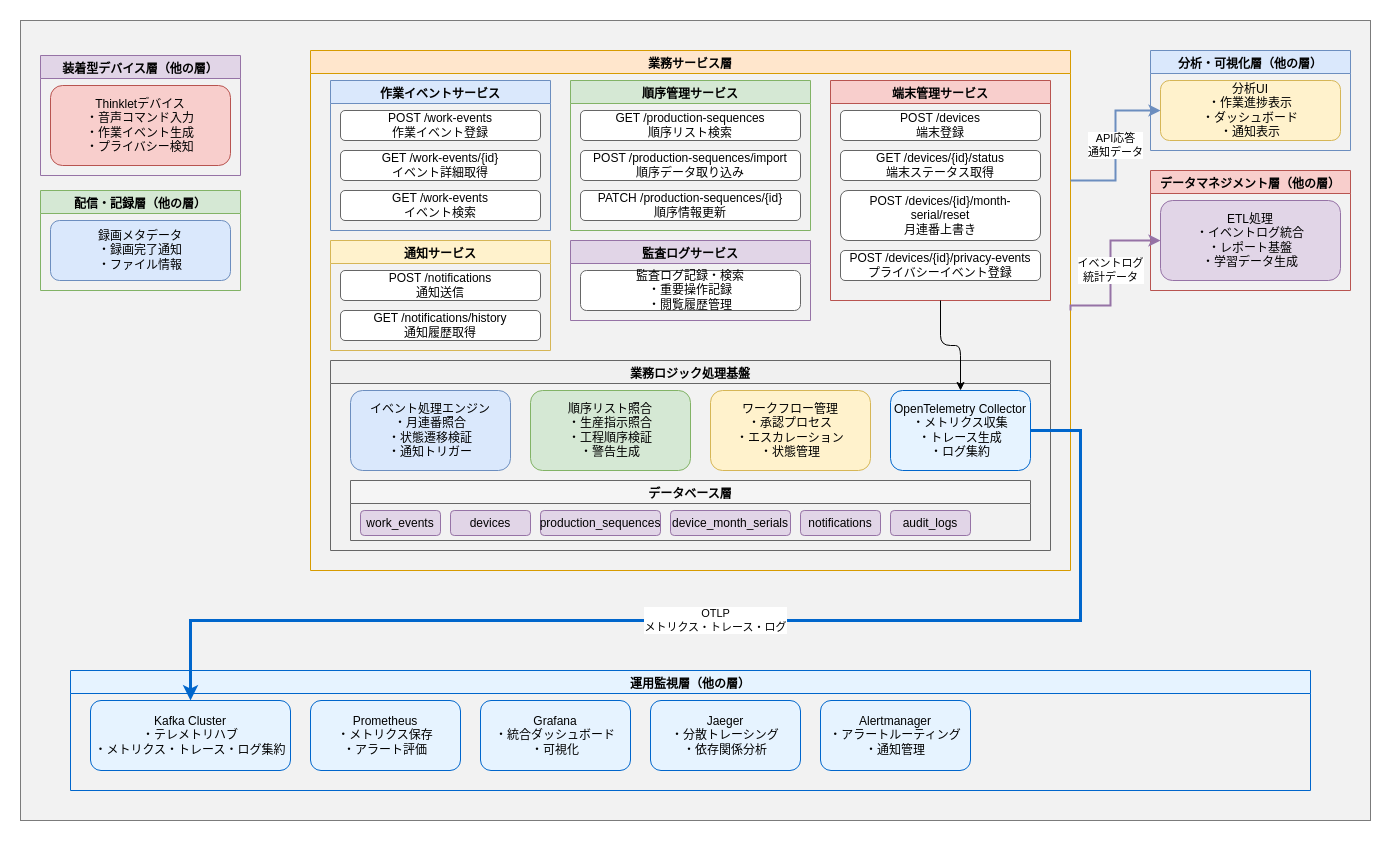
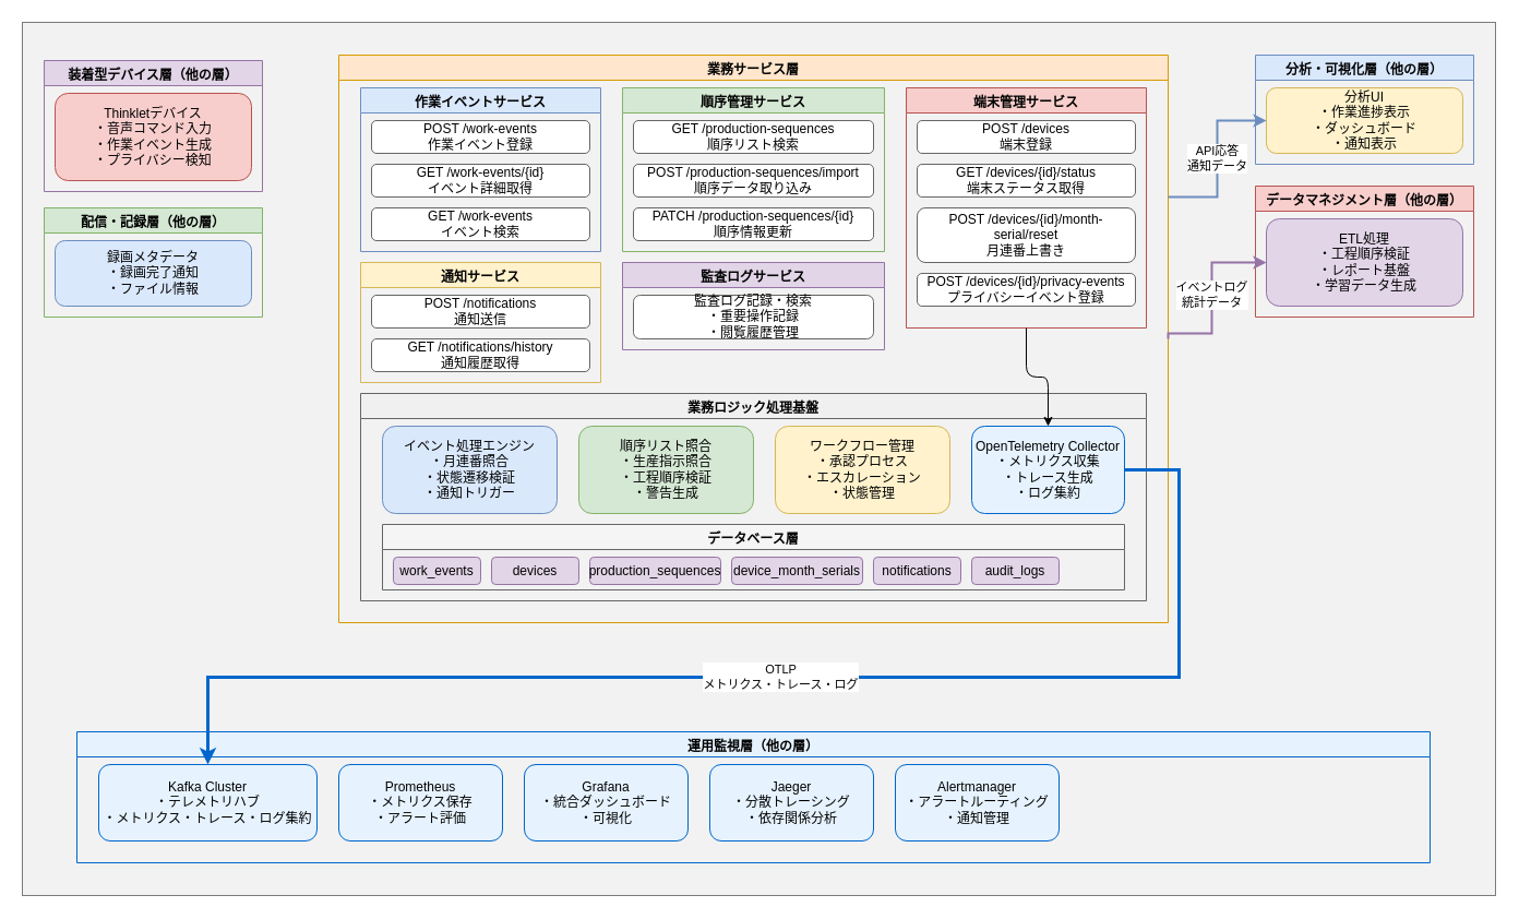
  <mxCell id="0" />
  <mxCell id="1" parent="0" />
  <mxCell id="2" value="" style="whiteSpace=wrap;html=1;fillColor=#E6E6E6;fontColor=#333333;strokeColor=#000000;opacity=50;" parent="1" vertex="1"><mxGeometry x="20" y="20" width="1350" height="800" as="geometry" /></mxCell>
  <mxCell id="3" value="装着型デバイス層（他の層）" style="swimlane;fontStyle=1;align=center;verticalAlign=top;childLayout=1;collapsible=0;marginBottom=0;whiteSpace=wrap;html=1;fillColor=#e1d5e7;strokeColor=#9673a6;" parent="1" vertex="1"><mxGeometry x="40" y="55" width="200" height="120" as="geometry" /></mxCell>
  <mxCell id="4" value="Thinkletデバイス&#10;・音声コマンド入力&#10;・作業イベント生成&#10;・プライバシー検知" style="rounded=1;whiteSpace=wrap;html=1;fillColor=#f8cecc;strokeColor=#b85450;" parent="3" vertex="1"><mxGeometry x="10" y="30" width="180" height="80" as="geometry" /></mxCell>
  <mxCell id="5" value="業務サービス層" style="swimlane;fontStyle=1;align=center;verticalAlign=top;childLayout=1;collapsible=0;marginBottom=0;whiteSpace=wrap;html=1;fillColor=#ffe6cc;strokeColor=#d79b00;" parent="1" vertex="1"><mxGeometry x="310" y="50" width="760" height="520" as="geometry" /></mxCell>
  <mxCell id="6" value="作業イベントサービス" style="swimlane;fontStyle=1;align=center;verticalAlign=top;childLayout=1;collapsible=0;marginBottom=0;whiteSpace=wrap;html=1;fillColor=#dae8fc;strokeColor=#6c8ebf;" parent="5" vertex="1"><mxGeometry x="20" y="30" width="220" height="150" as="geometry" /></mxCell>
  <mxCell id="7" value="POST /work-events&#10;作業イベント登録" style="rounded=1;whiteSpace=wrap;html=1;fillColor=#FFFFFF;strokeColor=#666666;" parent="6" vertex="1"><mxGeometry x="10" y="30" width="200" height="30" as="geometry" /></mxCell>
  <mxCell id="8" value="GET /work-events/{id}&#10;イベント詳細取得" style="rounded=1;whiteSpace=wrap;html=1;fillColor=#FFFFFF;strokeColor=#666666;" parent="6" vertex="1"><mxGeometry x="10" y="70" width="200" height="30" as="geometry" /></mxCell>
  <mxCell id="9" value="GET /work-events&#10;イベント検索" style="rounded=1;whiteSpace=wrap;html=1;fillColor=#FFFFFF;strokeColor=#666666;" parent="6" vertex="1"><mxGeometry x="10" y="110" width="200" height="30" as="geometry" /></mxCell>
  <mxCell id="10" value="順序管理サービス" style="swimlane;fontStyle=1;align=center;verticalAlign=top;childLayout=1;collapsible=0;marginBottom=0;whiteSpace=wrap;html=1;fillColor=#d5e8d4;strokeColor=#82b366;" parent="5" vertex="1"><mxGeometry x="260" y="30" width="240" height="150" as="geometry" /></mxCell>
  <mxCell id="11" value="GET /production-sequences&#10;順序リスト検索" style="rounded=1;whiteSpace=wrap;html=1;fillColor=#FFFFFF;strokeColor=#666666;" parent="10" vertex="1"><mxGeometry x="10" y="30" width="220" height="30" as="geometry" /></mxCell>
  <mxCell id="12" value="POST /production-sequences/import&#10;順序データ取り込み" style="rounded=1;whiteSpace=wrap;html=1;fillColor=#FFFFFF;strokeColor=#666666;" parent="10" vertex="1"><mxGeometry x="10" y="70" width="220" height="30" as="geometry" /></mxCell>
  <mxCell id="13" value="PATCH /production-sequences/{id}&#10;順序情報更新" style="rounded=1;whiteSpace=wrap;html=1;fillColor=#FFFFFF;strokeColor=#666666;" parent="10" vertex="1"><mxGeometry x="10" y="110" width="220" height="30" as="geometry" /></mxCell>
  <mxCell id="14" value="端末管理サービス" style="swimlane;fontStyle=1;align=center;verticalAlign=top;childLayout=1;collapsible=0;marginBottom=0;whiteSpace=wrap;html=1;fillColor=#f8cecc;strokeColor=#b85450;" parent="5" vertex="1"><mxGeometry x="520" y="30" width="220" height="220" as="geometry" /></mxCell>
  <mxCell id="15" value="POST /devices&#10;端末登録" style="rounded=1;whiteSpace=wrap;html=1;fillColor=#FFFFFF;strokeColor=#666666;" parent="14" vertex="1"><mxGeometry x="10" y="30" width="200" height="30" as="geometry" /></mxCell>
  <mxCell id="16" value="GET /devices/{id}/status&#10;端末ステータス取得" style="rounded=1;whiteSpace=wrap;html=1;fillColor=#FFFFFF;strokeColor=#666666;" parent="14" vertex="1"><mxGeometry x="10" y="70" width="200" height="30" as="geometry" /></mxCell>
  <mxCell id="17" value="POST /devices/{id}/month-serial/reset&#10;月連番上書き" style="rounded=1;whiteSpace=wrap;html=1;fillColor=#FFFFFF;strokeColor=#666666;" parent="14" vertex="1"><mxGeometry x="10" y="110" width="200" height="50" as="geometry" /></mxCell>
  <mxCell id="18" value="POST /devices/{id}/privacy-events&#10;プライバシーイベント登録" style="rounded=1;whiteSpace=wrap;html=1;fillColor=#FFFFFF;strokeColor=#666666;" parent="14" vertex="1"><mxGeometry x="10" y="170" width="200" height="30" as="geometry" /></mxCell>
  <mxCell id="19" value="通知サービス" style="swimlane;fontStyle=1;align=center;verticalAlign=top;childLayout=1;collapsible=0;marginBottom=0;whiteSpace=wrap;html=1;fillColor=#fff2cc;strokeColor=#d6b656;" parent="5" vertex="1"><mxGeometry x="20" y="190" width="220" height="110" as="geometry" /></mxCell>
  <mxCell id="20" value="POST /notifications&#10;通知送信" style="rounded=1;whiteSpace=wrap;html=1;fillColor=#FFFFFF;strokeColor=#666666;" parent="19" vertex="1"><mxGeometry x="10" y="30" width="200" height="30" as="geometry" /></mxCell>
  <mxCell id="21" value="GET /notifications/history&#10;通知履歴取得" style="rounded=1;whiteSpace=wrap;html=1;fillColor=#FFFFFF;strokeColor=#666666;" parent="19" vertex="1"><mxGeometry x="10" y="70" width="200" height="30" as="geometry" /></mxCell>
  <mxCell id="22" value="監査ログサービス" style="swimlane;fontStyle=1;align=center;verticalAlign=top;childLayout=1;collapsible=0;marginBottom=0;whiteSpace=wrap;html=1;fillColor=#e1d5e7;strokeColor=#9673a6;" parent="5" vertex="1"><mxGeometry x="260" y="190" width="240" height="80" as="geometry" /></mxCell>
  <mxCell id="23" value="監査ログ記録・検索&#10;・重要操作記録&#10;・閲覧履歴管理" style="rounded=1;whiteSpace=wrap;html=1;fillColor=#FFFFFF;strokeColor=#666666;" parent="22" vertex="1"><mxGeometry x="10" y="30" width="220" height="40" as="geometry" /></mxCell>
  <mxCell id="24" value="業務ロジック処理基盤" style="swimlane;fontStyle=1;align=center;verticalAlign=top;childLayout=1;collapsible=0;marginBottom=0;whiteSpace=wrap;html=1;fillColor=#f0f0f0;strokeColor=#666666;" parent="5" vertex="1"><mxGeometry x="20" y="310" width="720" height="190" as="geometry" /></mxCell>
  <mxCell id="25" value="イベント処理エンジン&#10;・月連番照合&#10;・状態遷移検証&#10;・通知トリガー" style="rounded=1;whiteSpace=wrap;html=1;fillColor=#dae8fc;strokeColor=#6c8ebf;" parent="24" vertex="1"><mxGeometry x="20" y="30" width="160" height="80" as="geometry" /></mxCell>
  <mxCell id="26" value="順序リスト照合&#10;・生産指示照合&#10;・工程順序検証&#10;・警告生成" style="rounded=1;whiteSpace=wrap;html=1;fillColor=#d5e8d4;strokeColor=#82b366;" parent="24" vertex="1"><mxGeometry x="200" y="30" width="160" height="80" as="geometry" /></mxCell>
  <mxCell id="27" value="ワークフロー管理&#10;・承認プロセス&#10;・エスカレーション&#10;・状態管理" style="rounded=1;whiteSpace=wrap;html=1;fillColor=#fff2cc;strokeColor=#d6b656;" parent="24" vertex="1"><mxGeometry x="380" y="30" width="160" height="80" as="geometry" /></mxCell>
  <mxCell id="28" value="OpenTelemetry Collector&#10;・メトリクス収集&#10;・トレース生成&#10;・ログ集約" style="rounded=1;whiteSpace=wrap;html=1;fillColor=#e6f3ff;strokeColor=#0066cc;" parent="24" vertex="1"><mxGeometry x="560" y="30" width="140" height="80" as="geometry" /></mxCell>
  <mxCell id="29" value="データベース層" style="swimlane;fontStyle=1;align=center;verticalAlign=top;childLayout=1;collapsible=0;marginBottom=0;whiteSpace=wrap;html=1;fillColor=#f5f5f5;strokeColor=#666666;" parent="24" vertex="1"><mxGeometry x="20" y="120" width="680" height="60" as="geometry" /></mxCell>
  <mxCell id="30" value="work_events" style="rounded=1;whiteSpace=wrap;html=1;fillColor=#e1d5e7;strokeColor=#9673a6;" parent="29" vertex="1"><mxGeometry x="10" y="30" width="80" height="25" as="geometry" /></mxCell>
  <mxCell id="31" value="devices" style="rounded=1;whiteSpace=wrap;html=1;fillColor=#e1d5e7;strokeColor=#9673a6;" parent="29" vertex="1"><mxGeometry x="100" y="30" width="80" height="25" as="geometry" /></mxCell>
  <mxCell id="32" value="production_sequences" style="rounded=1;whiteSpace=wrap;html=1;fillColor=#e1d5e7;strokeColor=#9673a6;" parent="29" vertex="1"><mxGeometry x="190" y="30" width="120" height="25" as="geometry" /></mxCell>
  <mxCell id="33" value="device_month_serials" style="rounded=1;whiteSpace=wrap;html=1;fillColor=#e1d5e7;strokeColor=#9673a6;" parent="29" vertex="1"><mxGeometry x="320" y="30" width="120" height="25" as="geometry" /></mxCell>
  <mxCell id="34" value="notifications" style="rounded=1;whiteSpace=wrap;html=1;fillColor=#e1d5e7;strokeColor=#9673a6;" parent="29" vertex="1"><mxGeometry x="450" y="30" width="80" height="25" as="geometry" /></mxCell>
  <mxCell id="35" value="audit_logs" style="rounded=1;whiteSpace=wrap;html=1;fillColor=#e1d5e7;strokeColor=#9673a6;" parent="29" vertex="1"><mxGeometry x="540" y="30" width="80" height="25" as="geometry" /></mxCell>
  <mxCell id="36" value="" style="edgeStyle=elbowEdgeStyle;html=1;elbow=vertical;" edge="1" parent="5" source="14" target="28"><mxGeometry relative="1" as="geometry" /></mxCell>
  <mxCell id="37" value="配信・記録層（他の層）" style="swimlane;fontStyle=1;align=center;verticalAlign=top;childLayout=1;collapsible=0;marginBottom=0;whiteSpace=wrap;html=1;fillColor=#d5e8d4;strokeColor=#82b366;" parent="1" vertex="1"><mxGeometry x="40" y="190" width="200" height="100" as="geometry" /></mxCell>
  <mxCell id="38" value="録画メタデータ&#10;・録画完了通知&#10;・ファイル情報" style="rounded=1;whiteSpace=wrap;html=1;fillColor=#dae8fc;strokeColor=#6c8ebf;" parent="37" vertex="1"><mxGeometry x="10" y="30" width="180" height="60" as="geometry" /></mxCell>
  <mxCell id="39" value="データマネジメント層（他の層）" style="swimlane;fontStyle=1;align=center;verticalAlign=top;childLayout=1;collapsible=0;marginBottom=0;whiteSpace=wrap;html=1;fillColor=#f8cecc;strokeColor=#b85450;" parent="1" vertex="1"><mxGeometry x="1150" y="170" width="200" height="120" as="geometry" /></mxCell>
- <mxCell id="40" value="ETL処理&#10;・イベントログ統合&#10;・レポート基盤&#10;・学習データ生成" style="rounded=1;whiteSpace=wrap;html=1;fillColor=#e1d5e7;strokeColor=#9673a6;" parent="39" vertex="1"><mxGeometry x="10" y="30" width="180" height="80" as="geometry" /></mxCell>
+ <mxCell id="40" value="ETL処理&#10;・工程順序検証&#10;・レポート基盤&#10;・学習データ生成" style="rounded=1;whiteSpace=wrap;html=1;fillColor=#e1d5e7;strokeColor=#9673a6;" parent="39" vertex="1"><mxGeometry x="10" y="30" width="180" height="80" as="geometry" /></mxCell>
  <mxCell id="41" value="分析・可視化層（他の層）" style="swimlane;fontStyle=1;align=center;verticalAlign=top;childLayout=1;collapsible=0;marginBottom=0;whiteSpace=wrap;html=1;fillColor=#dae8fc;strokeColor=#6c8ebf;" parent="1" vertex="1"><mxGeometry x="1150" y="50" width="200" height="100" as="geometry" /></mxCell>
  <mxCell id="42" value="分析UI&#10;・作業進捗表示&#10;・ダッシュボード&#10;・通知表示" style="rounded=1;whiteSpace=wrap;html=1;fillColor=#fff2cc;strokeColor=#d6b656;" parent="41" vertex="1"><mxGeometry x="10" y="30" width="180" height="60" as="geometry" /></mxCell>
  <mxCell id="43" value="運用監視層（他の層）" style="swimlane;fontStyle=1;align=center;verticalAlign=top;childLayout=1;collapsible=0;marginBottom=0;whiteSpace=wrap;html=1;fillColor=#e6f3ff;strokeColor=#0066cc;" parent="1" vertex="1"><mxGeometry x="70" y="670" width="1240" height="120" as="geometry" /></mxCell>
  <mxCell id="44" value="Kafka Cluster&#10;・テレメトリハブ&#10;・メトリクス・トレース・ログ集約" style="rounded=1;whiteSpace=wrap;html=1;fillColor=#e6f3ff;strokeColor=#0066cc;" parent="43" vertex="1"><mxGeometry x="20" y="30" width="200" height="70" as="geometry" /></mxCell>
  <mxCell id="45" value="Prometheus&#10;・メトリクス保存&#10;・アラート評価" style="rounded=1;whiteSpace=wrap;html=1;fillColor=#e6f3ff;strokeColor=#0066cc;" parent="43" vertex="1"><mxGeometry x="240" y="30" width="150" height="70" as="geometry" /></mxCell>
  <mxCell id="46" value="Grafana&#10;・統合ダッシュボード&#10;・可視化" style="rounded=1;whiteSpace=wrap;html=1;fillColor=#e6f3ff;strokeColor=#0066cc;" parent="43" vertex="1"><mxGeometry x="410" y="30" width="150" height="70" as="geometry" /></mxCell>
  <mxCell id="47" value="Jaeger&#10;・分散トレーシング&#10;・依存関係分析" style="rounded=1;whiteSpace=wrap;html=1;fillColor=#e6f3ff;strokeColor=#0066cc;" parent="43" vertex="1"><mxGeometry x="580" y="30" width="150" height="70" as="geometry" /></mxCell>
  <mxCell id="48" value="Alertmanager&#10;・アラートルーティング&#10;・通知管理" style="rounded=1;whiteSpace=wrap;html=1;fillColor=#e6f3ff;strokeColor=#0066cc;" parent="43" vertex="1"><mxGeometry x="750" y="30" width="150" height="70" as="geometry" /></mxCell>
  <mxCell id="49" value="イベントログ&#10;統計データ" style="edgeStyle=orthogonalEdgeStyle;rounded=0;orthogonalLoop=1;jettySize=auto;html=1;strokeWidth=2;strokeColor=#9673a6;jumpStyle=arc;exitX=1;exitY=0.5;exitDx=0;exitDy=0;entryX=0;entryY=0.5;entryDx=0;entryDy=0;" parent="1" source="5" target="40" edge="1"><mxGeometry relative="1" as="geometry"><mxPoint x="1100" y="300" as="sourcePoint" /><mxPoint x="1150" y="240" as="targetPoint" /><Array as="points"><mxPoint x="1110" y="305" /><mxPoint x="1110" y="240" /></Array></mxGeometry></mxCell>
  <mxCell id="50" value="API応答&#10;通知データ" style="edgeStyle=orthogonalEdgeStyle;rounded=0;orthogonalLoop=1;jettySize=auto;html=1;strokeWidth=2;strokeColor=#6c8ebf;jumpStyle=arc;exitX=1;exitY=0.25;exitDx=0;exitDy=0;entryX=0;entryY=0.5;entryDx=0;entryDy=0;" parent="1" source="5" target="42" edge="1"><mxGeometry relative="1" as="geometry"><mxPoint x="1100" y="150" as="sourcePoint" /><mxPoint x="1150" y="110" as="targetPoint" /></mxGeometry></mxCell>
  <mxCell id="51" value="OTLP&#10;メトリクス・トレース・ログ" style="edgeStyle=orthogonalEdgeStyle;rounded=0;orthogonalLoop=1;jettySize=auto;html=1;strokeWidth=3;strokeColor=#0066cc;jumpStyle=arc;exitX=1;exitY=0.5;exitDx=0;exitDy=0;entryX=0.5;entryY=0;entryDx=0;entryDy=0;" parent="1" source="28" target="44" edge="1"><mxGeometry relative="1" as="geometry"><mxPoint x="940" y="470" as="sourcePoint" /><mxPoint x="170" y="700" as="targetPoint" /><Array as="points"><mxPoint x="1080" y="430" /><mxPoint x="1080" y="620" /><mxPoint x="190" y="620" /></Array></mxGeometry></mxCell>
